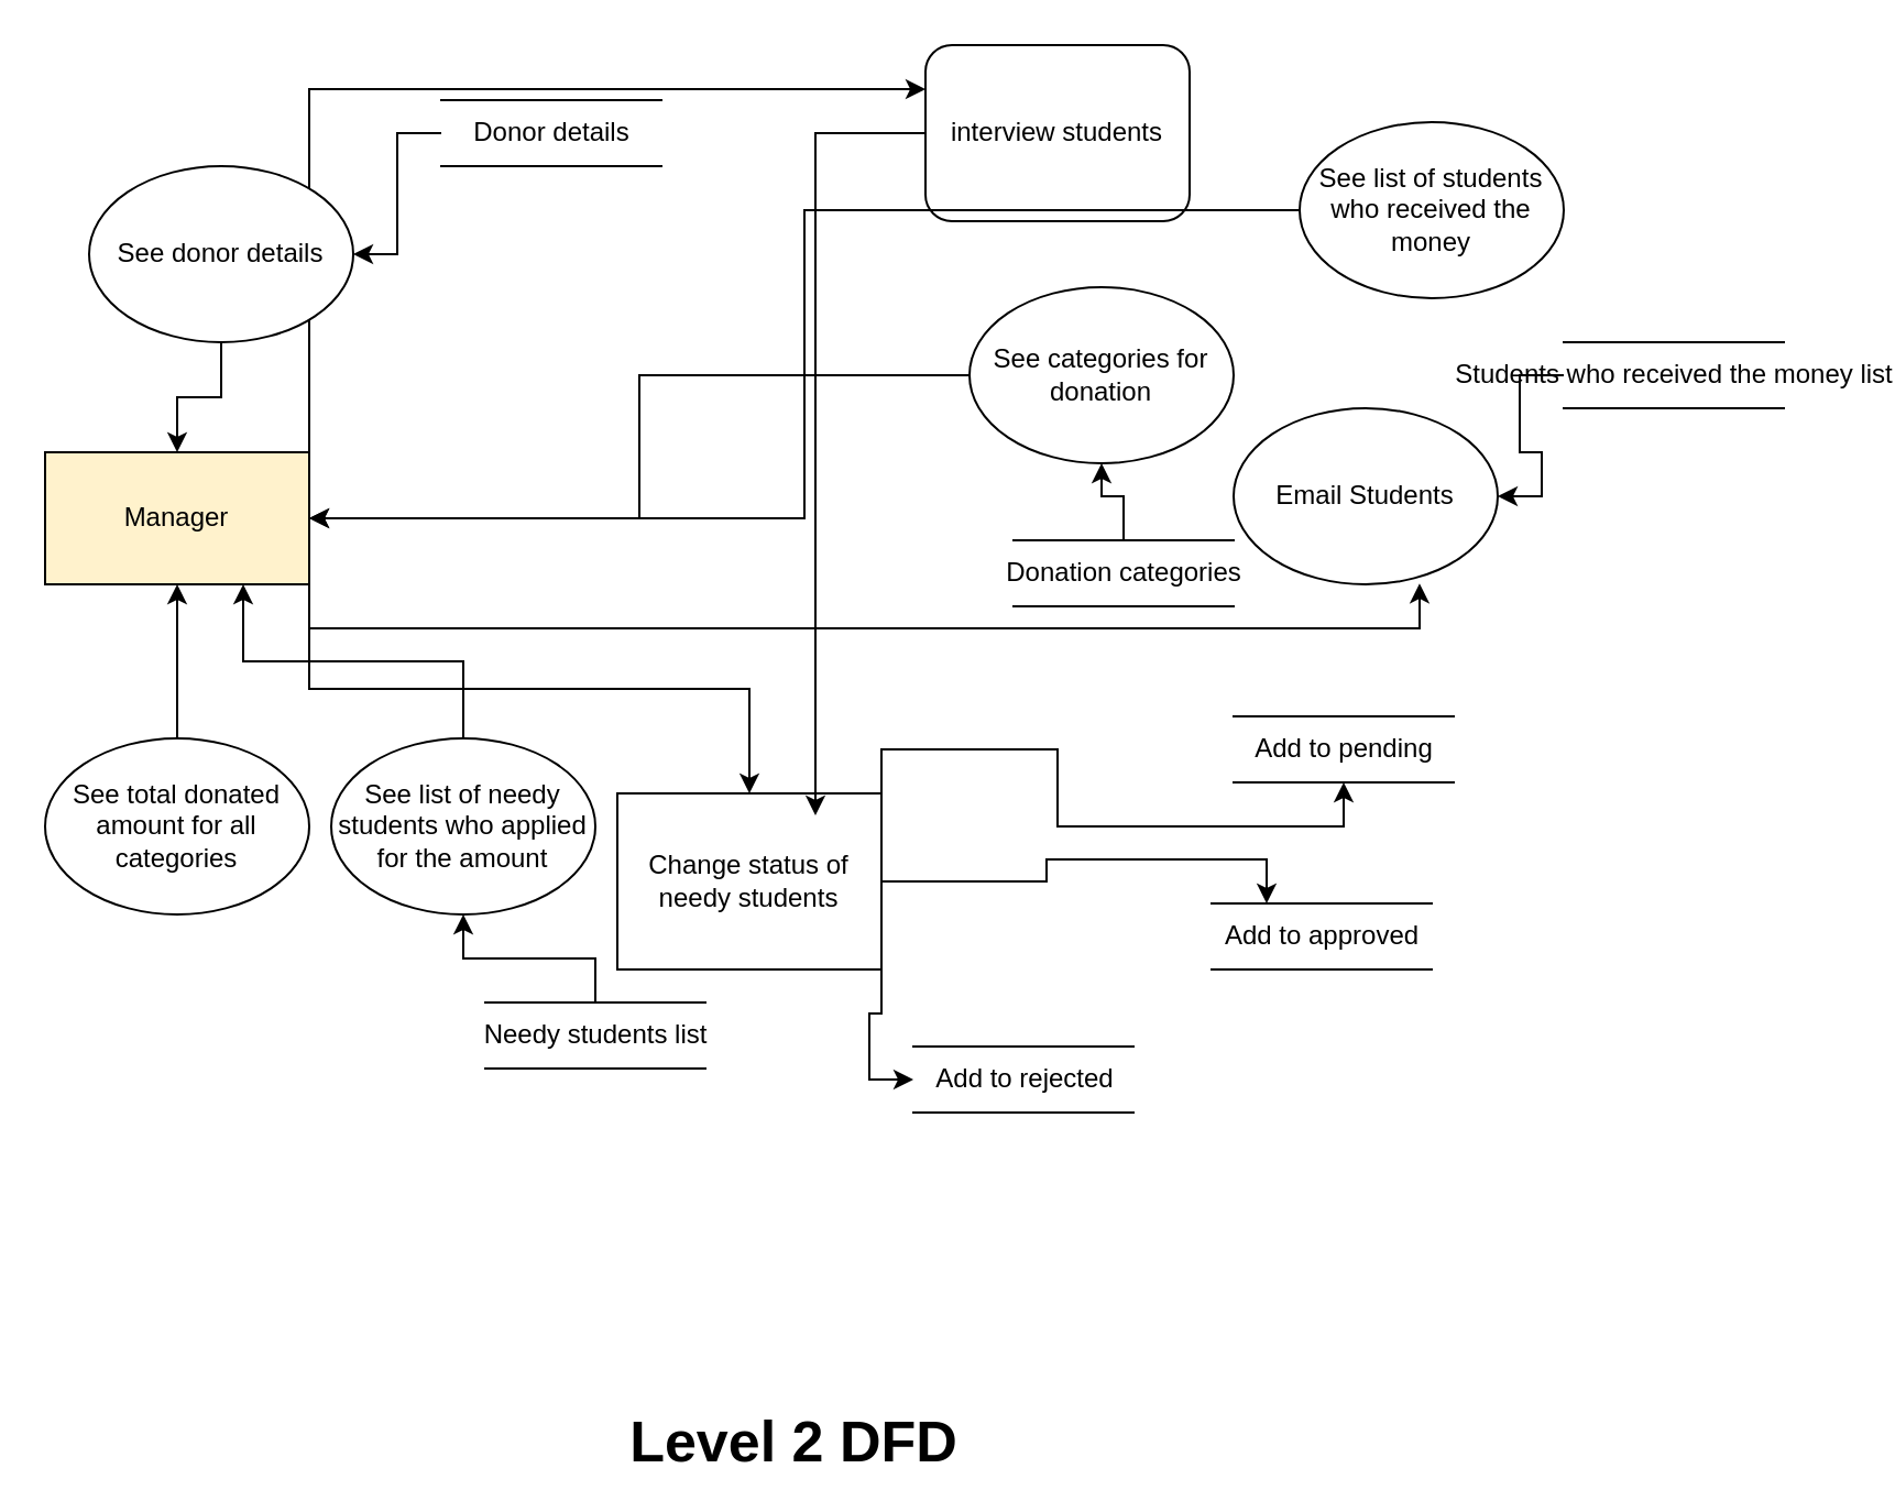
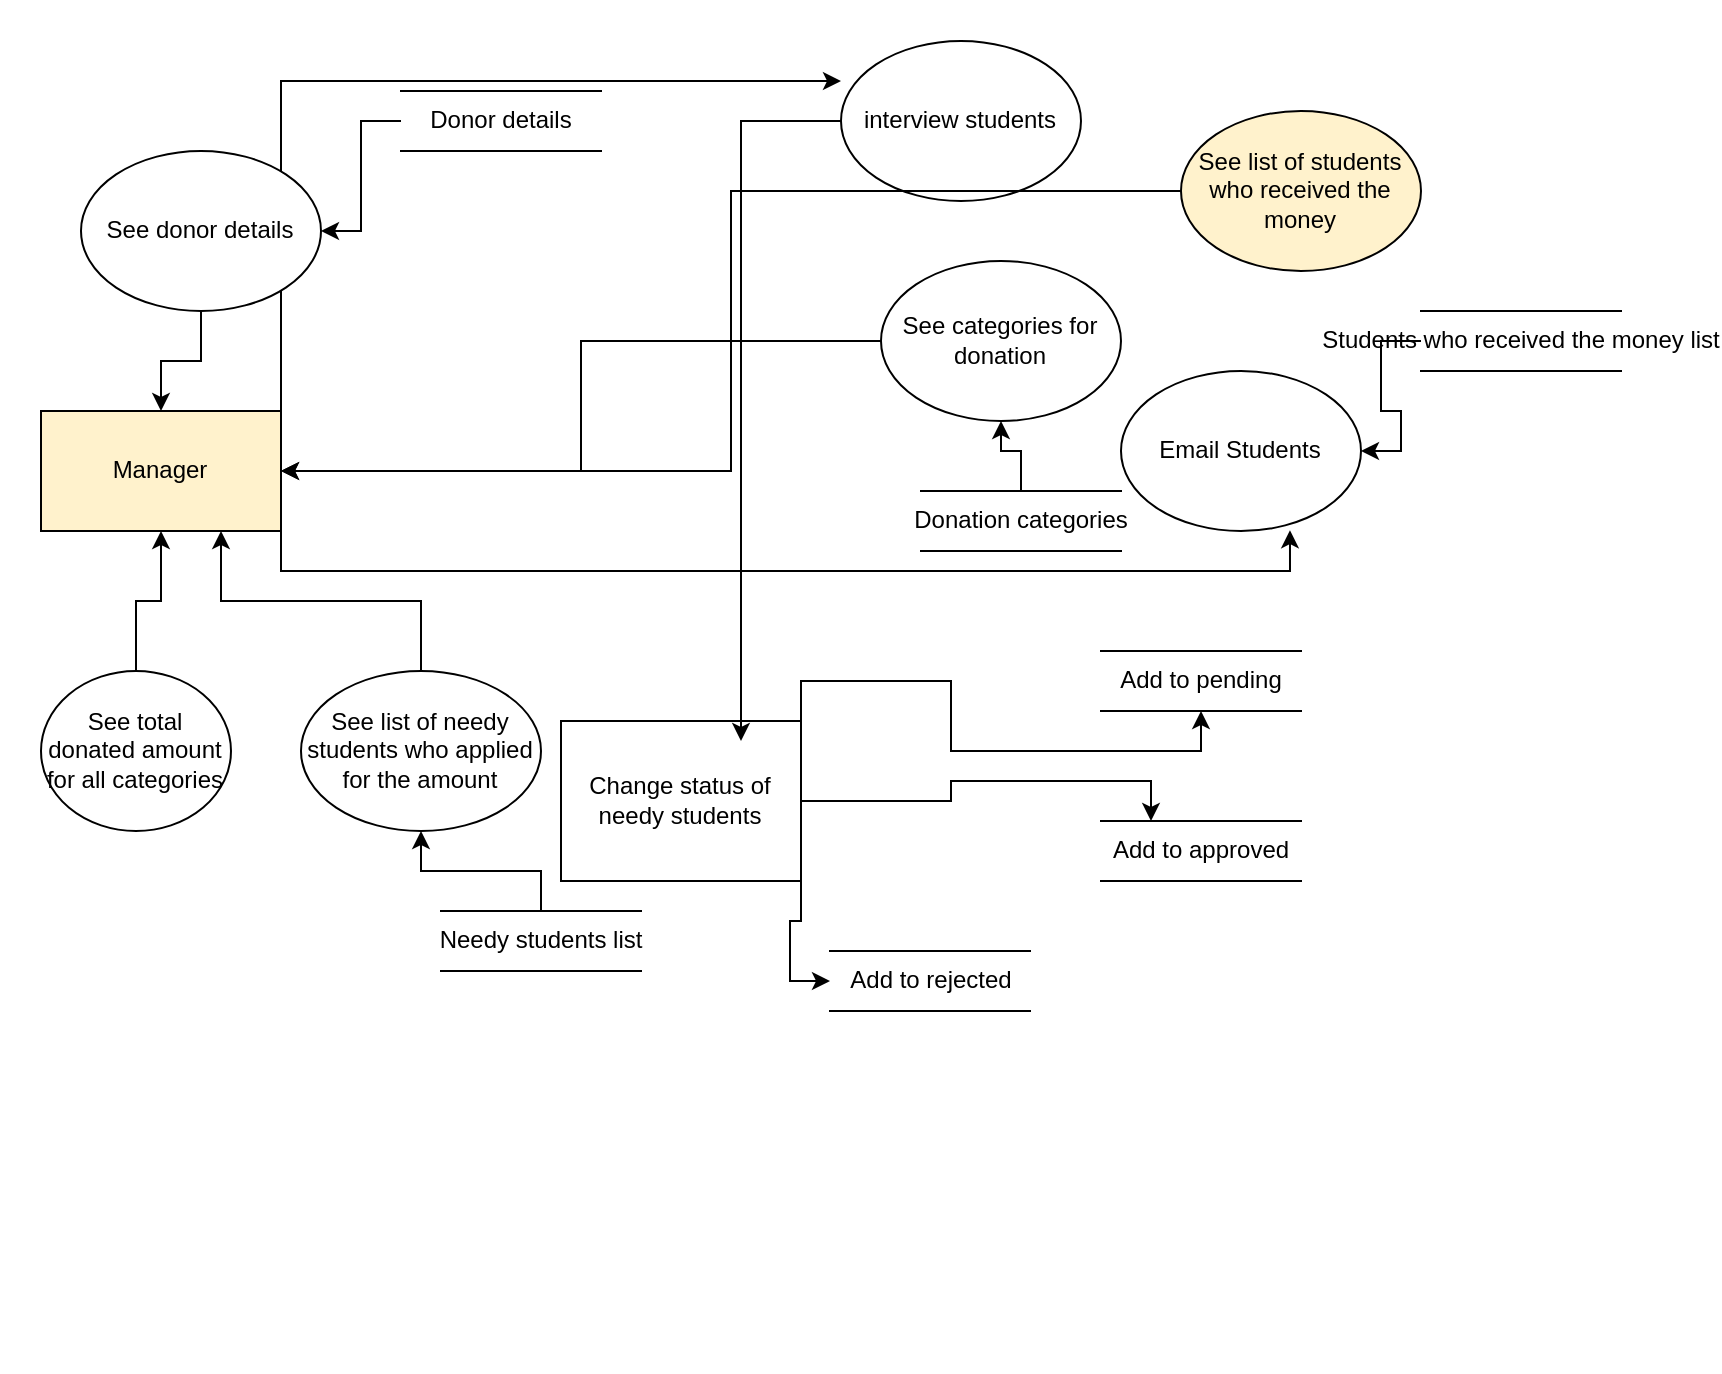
  <mxCell id="0" />
  <mxCell id="1" parent="0" />
- <mxCell id="2" style="edgeStyle=orthogonalEdgeStyle;rounded=0;orthogonalLoop=1;jettySize=auto;html=1;exitX=1;exitY=1;exitDx=0;exitDy=0;" edge="1" parent="1" source="5" target="23"><mxGeometry relative="1" as="geometry" /></mxCell>
  <mxCell id="3" style="edgeStyle=orthogonalEdgeStyle;rounded=0;orthogonalLoop=1;jettySize=auto;html=1;exitX=1;exitY=1;exitDx=0;exitDy=0;entryX=0.704;entryY=0.995;entryDx=0;entryDy=0;entryPerimeter=0;" edge="1" parent="1" source="5" target="27"><mxGeometry relative="1" as="geometry" /></mxCell>
  <mxCell id="4" style="edgeStyle=orthogonalEdgeStyle;rounded=0;orthogonalLoop=1;jettySize=auto;html=1;exitX=1;exitY=0;exitDx=0;exitDy=0;entryX=0;entryY=0.25;entryDx=0;entryDy=0;entryPerimeter=0;" edge="1" parent="1" source="5" target="29"><mxGeometry relative="1" as="geometry" /></mxCell>
  <mxCell id="5" value="Manager" style="rounded=0;whiteSpace=wrap;html=1;fillColor=#fff2cc;" vertex="1" parent="1"><mxGeometry x="20" y="205" width="120" height="60" as="geometry" /></mxCell>
  <mxCell id="6" value="" style="edgeStyle=orthogonalEdgeStyle;rounded=0;orthogonalLoop=1;jettySize=auto;html=1;" edge="1" parent="1" source="7" target="5"><mxGeometry relative="1" as="geometry" /></mxCell>
  <mxCell id="7" value="See categories for donation" style="ellipse;whiteSpace=wrap;html=1;" vertex="1" parent="1"><mxGeometry x="440" y="130" width="120" height="80" as="geometry" /></mxCell>
  <mxCell id="8" value="" style="edgeStyle=orthogonalEdgeStyle;rounded=0;orthogonalLoop=1;jettySize=auto;html=1;" edge="1" parent="1" source="9" target="7"><mxGeometry relative="1" as="geometry" /></mxCell>
  <mxCell id="9" value="Donation categories" style="html=1;dashed=0;whitespace=wrap;shape=partialRectangle;right=0;left=0;" vertex="1" parent="1"><mxGeometry x="460" y="245" width="100" height="30" as="geometry" /></mxCell>
  <mxCell id="10" value="" style="edgeStyle=orthogonalEdgeStyle;rounded=0;orthogonalLoop=1;jettySize=auto;html=1;" edge="1" parent="1" source="11" target="5"><mxGeometry relative="1" as="geometry" /></mxCell>
  <mxCell id="11" value="See donor details" style="ellipse;whiteSpace=wrap;html=1;" vertex="1" parent="1"><mxGeometry x="40" y="75" width="120" height="80" as="geometry" /></mxCell>
  <mxCell id="12" value="" style="edgeStyle=orthogonalEdgeStyle;rounded=0;orthogonalLoop=1;jettySize=auto;html=1;" edge="1" parent="1" source="13" target="11"><mxGeometry relative="1" as="geometry" /></mxCell>
  <mxCell id="13" value="Donor details" style="html=1;dashed=0;whitespace=wrap;shape=partialRectangle;right=0;left=0;" vertex="1" parent="1"><mxGeometry x="200" y="45" width="100" height="30" as="geometry" /></mxCell>
  <mxCell id="14" value="" style="edgeStyle=orthogonalEdgeStyle;rounded=0;orthogonalLoop=1;jettySize=auto;html=1;" edge="1" parent="1" source="15" target="5"><mxGeometry relative="1" as="geometry" /></mxCell>
- <mxCell id="15" value="See total donated amount for all categories" style="ellipse;whiteSpace=wrap;html=1;" vertex="1" parent="1"><mxGeometry x="20" y="335" width="120" height="80" as="geometry" /></mxCell>
+ <mxCell id="15" value="See total donated amount for all categories" style="ellipse;whiteSpace=wrap;html=1;" vertex="1" parent="1"><mxGeometry x="20" y="335" width="95" height="80" as="geometry" /></mxCell>
  <mxCell id="16" style="edgeStyle=orthogonalEdgeStyle;rounded=0;orthogonalLoop=1;jettySize=auto;html=1;exitX=0.5;exitY=0;exitDx=0;exitDy=0;entryX=0.75;entryY=1;entryDx=0;entryDy=0;" edge="1" parent="1" source="17" target="5"><mxGeometry relative="1" as="geometry"><mxPoint x="120" y="275" as="targetPoint" /></mxGeometry></mxCell>
  <mxCell id="17" value="See list of needy students who applied for the amount" style="ellipse;whiteSpace=wrap;html=1;" vertex="1" parent="1"><mxGeometry x="150" y="335" width="120" height="80" as="geometry" /></mxCell>
  <mxCell id="18" style="edgeStyle=orthogonalEdgeStyle;rounded=0;orthogonalLoop=1;jettySize=auto;html=1;" edge="1" parent="1" source="19" target="17"><mxGeometry relative="1" as="geometry" /></mxCell>
  <mxCell id="19" value="Needy students list" style="html=1;dashed=0;whitespace=wrap;shape=partialRectangle;right=0;left=0;" vertex="1" parent="1"><mxGeometry x="220" y="455" width="100" height="30" as="geometry" /></mxCell>
  <mxCell id="20" style="edgeStyle=orthogonalEdgeStyle;rounded=0;orthogonalLoop=1;jettySize=auto;html=1;exitX=1;exitY=0;exitDx=0;exitDy=0;" edge="1" parent="1" source="23" target="24"><mxGeometry relative="1" as="geometry" /></mxCell>
  <mxCell id="21" style="edgeStyle=orthogonalEdgeStyle;rounded=0;orthogonalLoop=1;jettySize=auto;html=1;exitX=1;exitY=0.5;exitDx=0;exitDy=0;entryX=0.25;entryY=0;entryDx=0;entryDy=0;" edge="1" parent="1" source="23" target="25"><mxGeometry relative="1" as="geometry" /></mxCell>
  <mxCell id="22" style="edgeStyle=orthogonalEdgeStyle;rounded=0;orthogonalLoop=1;jettySize=auto;html=1;exitX=1;exitY=1;exitDx=0;exitDy=0;entryX=0;entryY=0.5;entryDx=0;entryDy=0;" edge="1" parent="1" source="23" target="26"><mxGeometry relative="1" as="geometry" /></mxCell>
  <mxCell id="23" value="Change status of needy students" style="whiteSpace=wrap;html=1;rounded=0;" vertex="1" parent="1"><mxGeometry x="280" y="360" width="120" height="80" as="geometry" /></mxCell>
- <mxCell id="24" value="Add to pending" style="html=1;dashed=0;whitespace=wrap;shape=partialRectangle;right=0;left=0;" vertex="1" parent="1"><mxGeometry x="560" y="325" width="100" height="30" as="geometry" /></mxCell>
+ <mxCell id="24" value="Add to pending" style="html=1;dashed=0;whitespace=wrap;shape=partialRectangle;right=0;left=0;" vertex="1" parent="1"><mxGeometry x="550" y="325" width="100" height="30" as="geometry" /></mxCell>
  <mxCell id="25" value="Add to approved" style="html=1;dashed=0;whitespace=wrap;shape=partialRectangle;right=0;left=0;" vertex="1" parent="1"><mxGeometry x="550" y="410" width="100" height="30" as="geometry" /></mxCell>
  <mxCell id="26" value="Add to rejected" style="html=1;dashed=0;whitespace=wrap;shape=partialRectangle;right=0;left=0;" vertex="1" parent="1"><mxGeometry x="414.5" y="475" width="100" height="30" as="geometry" /></mxCell>
  <mxCell id="27" value="Email Students" style="ellipse;whiteSpace=wrap;html=1;" vertex="1" parent="1"><mxGeometry x="560" y="185" width="120" height="80" as="geometry" /></mxCell>
  <mxCell id="28" style="edgeStyle=orthogonalEdgeStyle;rounded=0;orthogonalLoop=1;jettySize=auto;html=1;entryX=0.75;entryY=0.125;entryDx=0;entryDy=0;entryPerimeter=0;" edge="1" parent="1" source="29" target="23"><mxGeometry relative="1" as="geometry" /></mxCell>
- <mxCell id="29" value="interview students" style="whiteSpace=wrap;html=1;rounded=1;" vertex="1" parent="1"><mxGeometry x="420" y="20" width="120" height="80" as="geometry" /></mxCell>
+ <mxCell id="29" value="interview students" style="ellipse;whiteSpace=wrap;html=1;" vertex="1" parent="1"><mxGeometry x="420" y="20" width="120" height="80" as="geometry" /></mxCell>
  <mxCell id="30" style="edgeStyle=orthogonalEdgeStyle;rounded=0;orthogonalLoop=1;jettySize=auto;html=1;exitX=0;exitY=0.5;exitDx=0;exitDy=0;entryX=1;entryY=0.5;entryDx=0;entryDy=0;" edge="1" parent="1" source="31" target="5"><mxGeometry relative="1" as="geometry" /></mxCell>
- <mxCell id="31" value="See list of students who received the money" style="ellipse;whiteSpace=wrap;html=1;" vertex="1" parent="1"><mxGeometry x="590" y="55" width="120" height="80" as="geometry" /></mxCell>
+ <mxCell id="31" value="See list of students who received the money" style="ellipse;whiteSpace=wrap;html=1;fillColor=#fff2cc;" vertex="1" parent="1"><mxGeometry x="590" y="55" width="120" height="80" as="geometry" /></mxCell>
  <mxCell id="32" style="edgeStyle=orthogonalEdgeStyle;rounded=0;orthogonalLoop=1;jettySize=auto;html=1;" edge="1" parent="1" source="33" target="27"><mxGeometry relative="1" as="geometry" /></mxCell>
  <mxCell id="33" value="Students who received the money list" style="html=1;dashed=0;whitespace=wrap;shape=partialRectangle;right=0;left=0;" vertex="1" parent="1"><mxGeometry x="710" y="155" width="100" height="30" as="geometry" /></mxCell>
- <mxCell id="34" value="&lt;b&gt;&lt;font style=&quot;font-size: 26px&quot;&gt;Level 2 DFD&lt;/font&gt;&lt;/b&gt;" style="text;html=1;align=center;verticalAlign=middle;resizable=0;points=[];autosize=1;strokeColor=none;fillColor=none;" vertex="1" parent="1"><mxGeometry x="280" y="645" width="160" height="20" as="geometry" /></mxCell>
